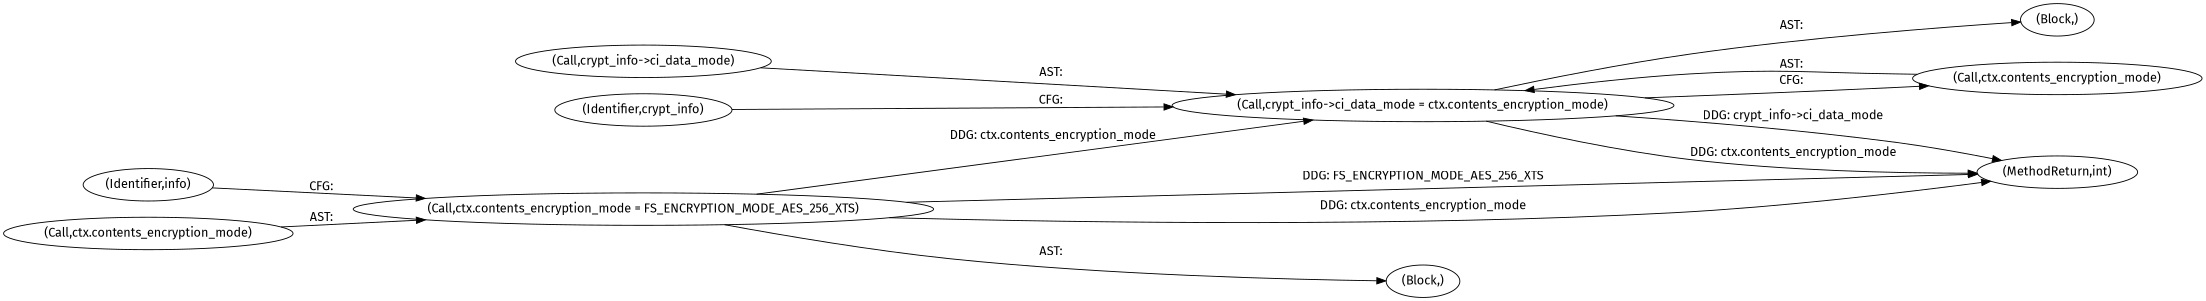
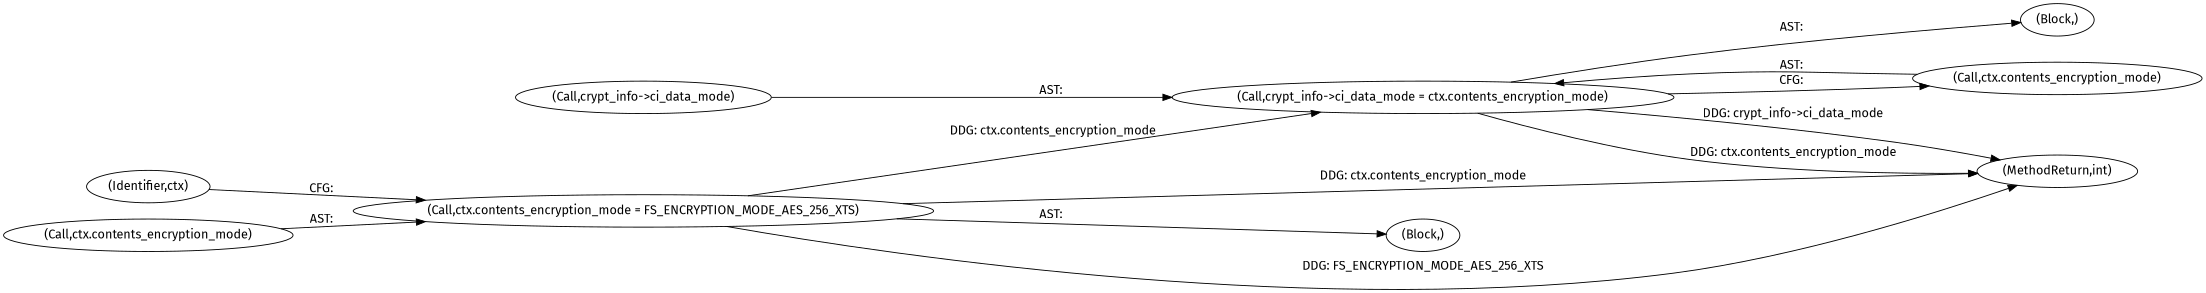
  digraph {
    fontname="Fira Sans"
    rankdir=LR
    node [fontname="Fira Sans"]
    edge [fontname="Fira Sans"]
    n1 [label="(Call,ctx.contents_encryption_mode = FS_ENCRYPTION_MODE_AES_256_XTS)"]
    n2 [label="(Call,crypt_info->ci_data_mode = ctx.contents_encryption_mode)"]
    n3 [label="(Block,)"]
    n4 [label="(MethodReturn,int)"]
    n5 [label="(Call,ctx.contents_encryption_mode)"]
    n6 [label="(Block,)"]
-   n7 [label="(Identifier,info)"]
+   n7 [label="(Identifier,ctx)"]
    n8 [label="(Call,ctx.contents_encryption_mode)"]
    n9 [label="(Call,crypt_info->ci_data_mode)"]
-   n10 [label="(Identifier,crypt_info)"]
    n1 -> n2 [label="DDG: ctx.contents_encryption_mode"]
    n1 -> n3 [label="AST: "]
    n1 -> n4 [label="DDG: FS_ENCRYPTION_MODE_AES_256_XTS"]
    n1 -> n4 [label="DDG: ctx.contents_encryption_mode"]
    n2 -> n4 [label="DDG: crypt_info->ci_data_mode"]
    n2 -> n4 [label="DDG: ctx.contents_encryption_mode"]
    n2 -> n5 [label="CFG: "]
    n2 -> n6 [label="AST: "]
    n5 -> n2 [label="AST: "]
    n7 -> n1 [label="CFG: "]
    n8 -> n1 [label="AST: "]
    n9 -> n2 [label="AST: "]
-   n10 -> n2 [label="CFG: "]
  }
